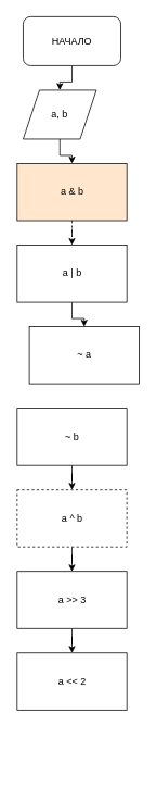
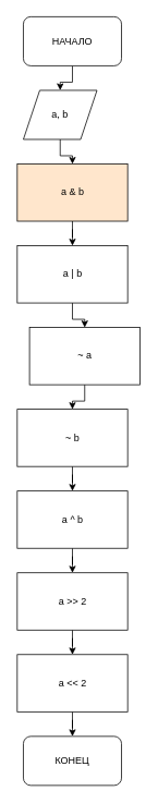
  <mxCell id="0" />
  <mxCell id="1" parent="0" />
  <mxCell id="2" value="" style="edgeStyle=orthogonalEdgeStyle;rounded=0;orthogonalLoop=1;jettySize=auto;html=1;" parent="1" source="3" target="5" edge="1"><mxGeometry relative="1" as="geometry" /></mxCell>
  <mxCell id="3" value="НАЧАЛО" style="rounded=1;whiteSpace=wrap;html=1;" parent="1" vertex="1"><mxGeometry x="28" y="20" width="120" height="60" as="geometry" /></mxCell>
  <mxCell id="4" value="" style="edgeStyle=orthogonalEdgeStyle;rounded=0;orthogonalLoop=1;jettySize=auto;html=1;" parent="1" source="5" target="7" edge="1"><mxGeometry relative="1" as="geometry" /></mxCell>
  <mxCell id="5" value="a, b" style="shape=parallelogram;perimeter=parallelogramPerimeter;whiteSpace=wrap;html=1;fixedSize=1;" parent="1" vertex="1"><mxGeometry x="28" y="110" width="90" height="60" as="geometry" /></mxCell>
- <mxCell id="6" value="" style="edgeStyle=orthogonalEdgeStyle;rounded=0;orthogonalLoop=1;jettySize=auto;html=1;dashed=1;" parent="1" source="7" target="9" edge="1"><mxGeometry relative="1" as="geometry" /></mxCell>
+ <mxCell id="6" value="" style="edgeStyle=orthogonalEdgeStyle;rounded=0;orthogonalLoop=1;jettySize=auto;html=1;" parent="1" source="7" target="9" edge="1"><mxGeometry relative="1" as="geometry" /></mxCell>
  <mxCell id="7" value="a &amp;amp; b" style="rounded=0;whiteSpace=wrap;html=1;fillColor=#ffe6cc;" parent="1" vertex="1"><mxGeometry x="20.5" y="200" width="135" height="70" as="geometry" /></mxCell>
  <mxCell id="8" value="" style="edgeStyle=orthogonalEdgeStyle;rounded=0;orthogonalLoop=1;jettySize=auto;html=1;" parent="1" source="9" target="11" edge="1"><mxGeometry relative="1" as="geometry" /></mxCell>
  <mxCell id="9" value="a | b" style="rounded=0;whiteSpace=wrap;html=1;rounded=0;" parent="1" vertex="1"><mxGeometry x="20.5" y="300" width="135" height="70" as="geometry" /></mxCell>
+ <mxCell id="10" value="" style="edgeStyle=orthogonalEdgeStyle;rounded=0;orthogonalLoop=1;jettySize=auto;html=1;" parent="1" source="11" target="13" edge="1"><mxGeometry relative="1" as="geometry" /></mxCell>
  <mxCell id="11" value="~ a" style="rounded=0;whiteSpace=wrap;html=1;rounded=0;" parent="1" vertex="1"><mxGeometry x="35.5" y="400" width="135" height="70" as="geometry" /></mxCell>
  <mxCell id="12" value="" style="edgeStyle=orthogonalEdgeStyle;rounded=0;orthogonalLoop=1;jettySize=auto;html=1;" parent="1" source="13" target="15" edge="1"><mxGeometry relative="1" as="geometry" /></mxCell>
  <mxCell id="13" value="~ b" style="rounded=0;whiteSpace=wrap;html=1;rounded=0;" parent="1" vertex="1"><mxGeometry x="20.5" y="500" width="135" height="70" as="geometry" /></mxCell>
  <mxCell id="14" value="" style="edgeStyle=orthogonalEdgeStyle;rounded=0;orthogonalLoop=1;jettySize=auto;html=1;" parent="1" source="15" target="17" edge="1"><mxGeometry relative="1" as="geometry" /></mxCell>
- <mxCell id="15" value="a ^ b" style="rounded=0;whiteSpace=wrap;html=1;rounded=0;dashed=1;" parent="1" vertex="1"><mxGeometry x="20.5" y="600" width="135" height="70" as="geometry" /></mxCell>
+ <mxCell id="15" value="a ^ b" style="rounded=0;whiteSpace=wrap;html=1;rounded=0;" parent="1" vertex="1"><mxGeometry x="20.5" y="600" width="135" height="70" as="geometry" /></mxCell>
  <mxCell id="16" value="" style="edgeStyle=orthogonalEdgeStyle;rounded=0;orthogonalLoop=1;jettySize=auto;html=1;" parent="1" source="17" target="19" edge="1"><mxGeometry relative="1" as="geometry" /></mxCell>
- <mxCell id="17" value="a &amp;gt;&amp;gt; 3" style="rounded=0;whiteSpace=wrap;html=1;rounded=0;" parent="1" vertex="1"><mxGeometry x="20.5" y="700" width="135" height="70" as="geometry" /></mxCell>
+ <mxCell id="17" value="a &amp;gt;&amp;gt; 2" style="rounded=0;whiteSpace=wrap;html=1;rounded=0;" parent="1" vertex="1"><mxGeometry x="20.5" y="700" width="135" height="70" as="geometry" /></mxCell>
+ <mxCell id="18" value="" style="edgeStyle=orthogonalEdgeStyle;rounded=0;orthogonalLoop=1;jettySize=auto;html=1;" parent="1" source="19" target="20" edge="1"><mxGeometry relative="1" as="geometry" /></mxCell>
  <mxCell id="19" value="a &amp;lt;&amp;lt; 2" style="rounded=0;whiteSpace=wrap;html=1;rounded=0;" parent="1" vertex="1"><mxGeometry x="20.5" y="800" width="135" height="70" as="geometry" /></mxCell>
+ <mxCell id="20" value="КОНЕЦ" style="rounded=1;whiteSpace=wrap;html=1;" parent="1" vertex="1"><mxGeometry x="28" y="900" width="120" height="60" as="geometry" /></mxCell>
